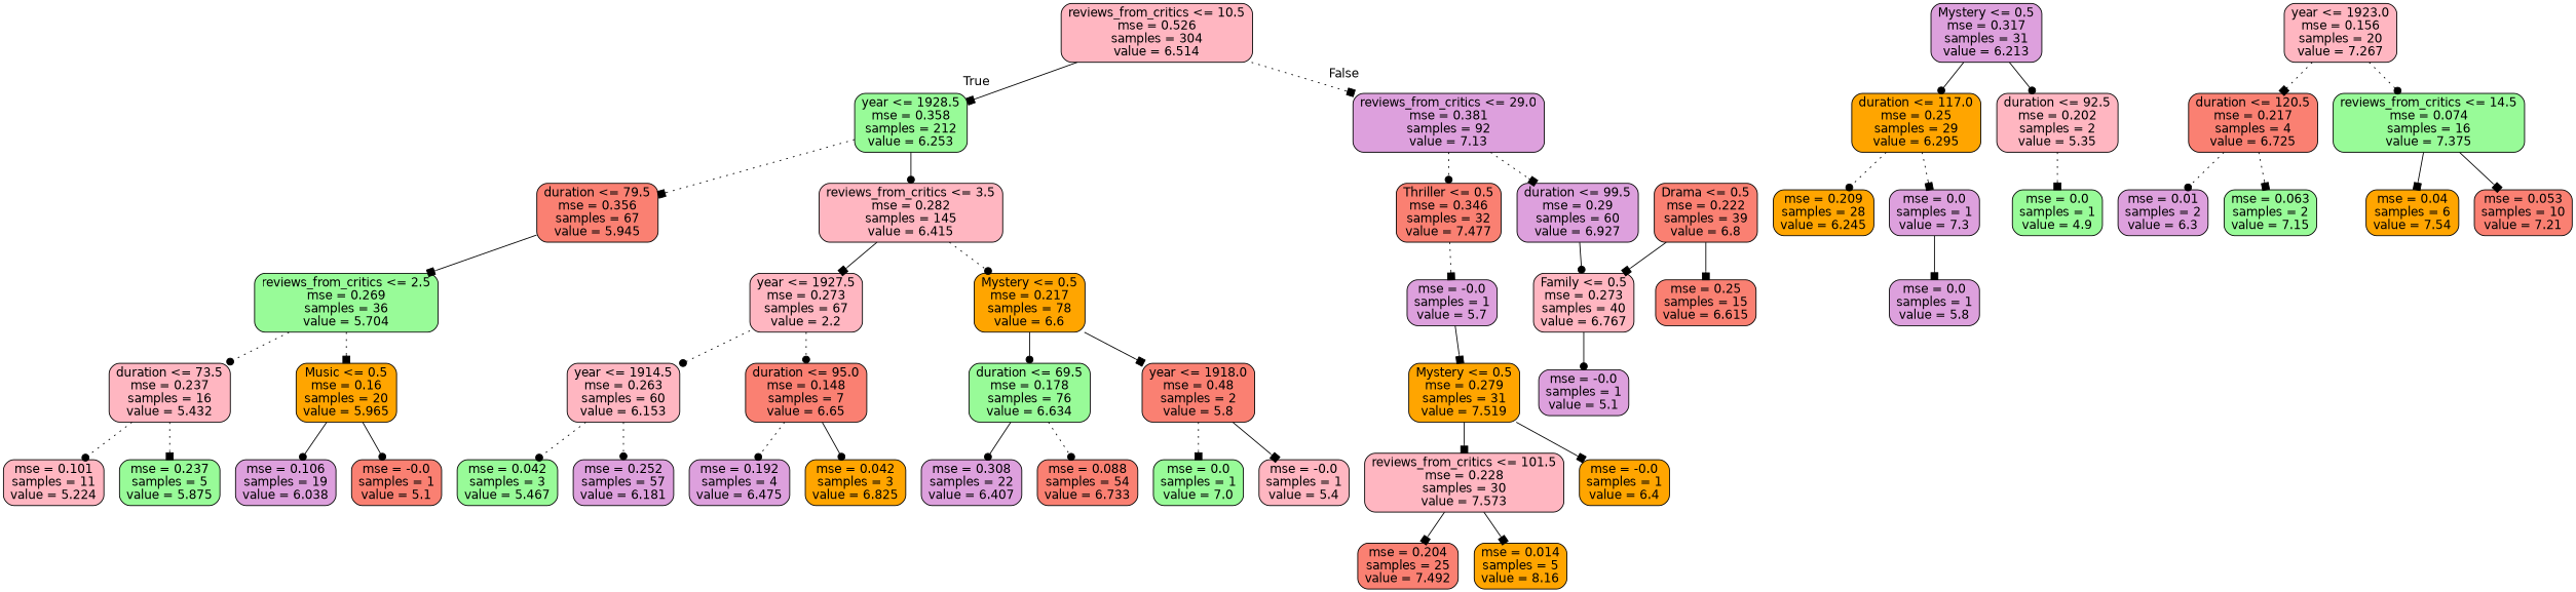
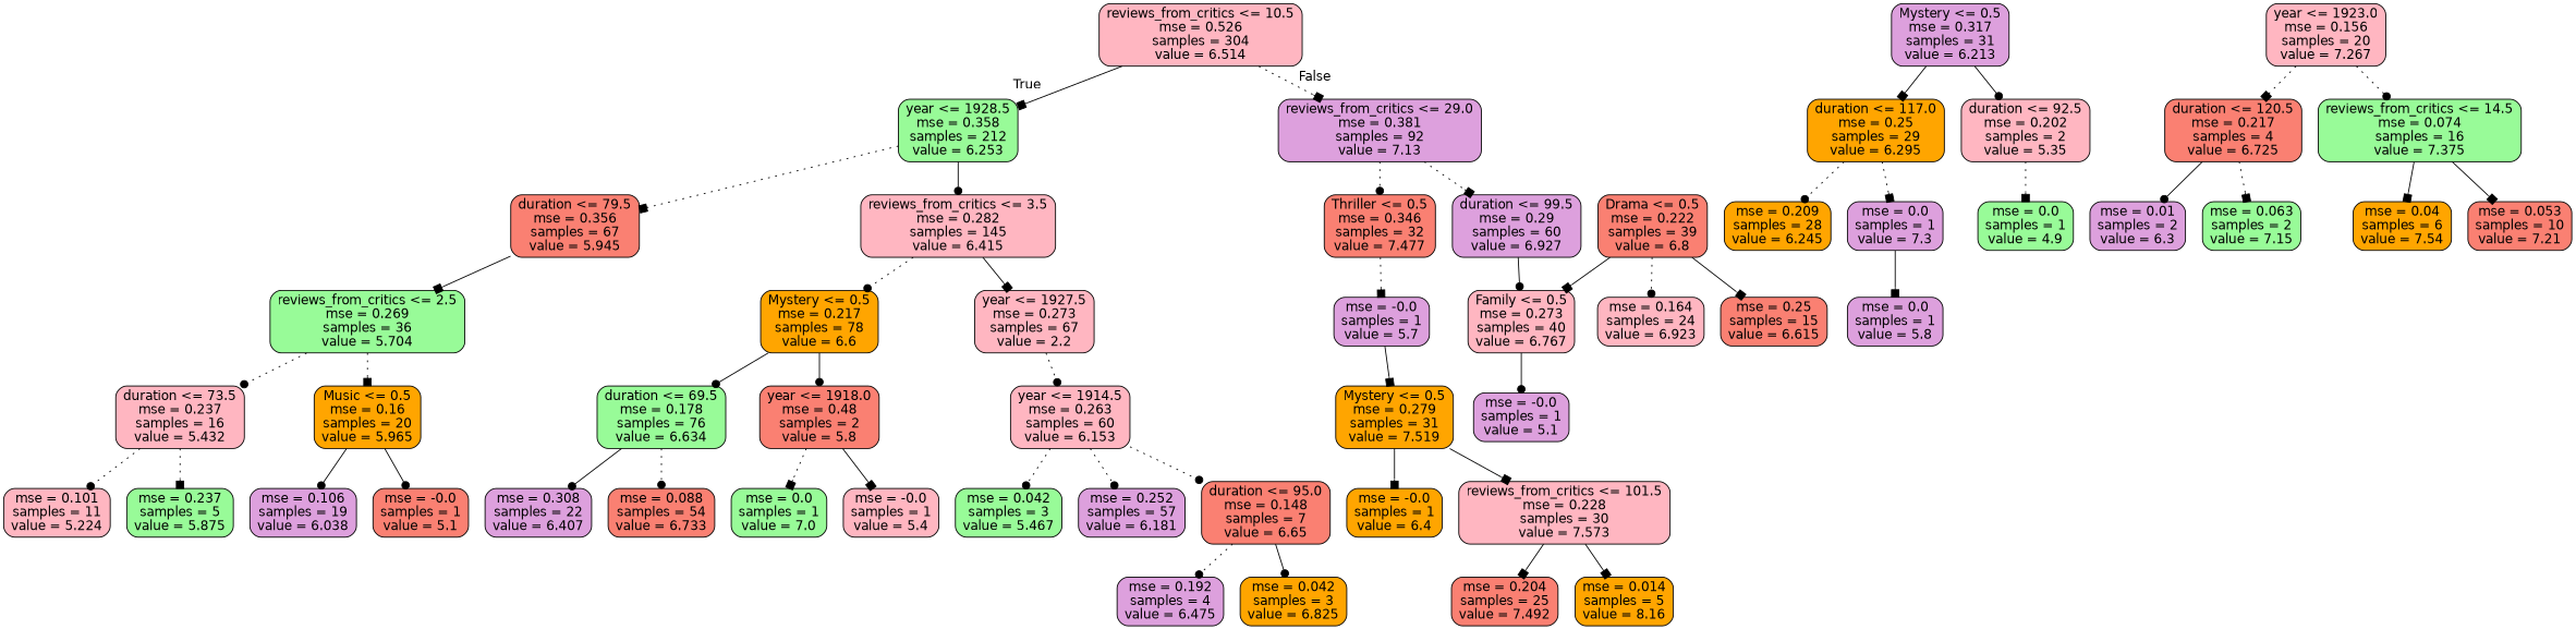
  digraph {
    node [color=black fillcolor=lightpink fontname=helvetica shape=box style="filled, rounded"]
    edge [arrowhead=box fontname=helvetica style=solid]
    n1 [label="reviews_from_critics <= 10.5\nmse = 0.526\nsamples = 304\nvalue = 6.514"]
    n2 [fillcolor=palegreen label="year <= 1928.5\nmse = 0.358\nsamples = 212\nvalue = 6.253"]
    n3 [fillcolor=plum label="reviews_from_critics <= 29.0\nmse = 0.381\nsamples = 92\nvalue = 7.13"]
    n4 [label="reviews_from_critics <= 3.5\nmse = 0.282\nsamples = 145\nvalue = 6.415"]
    n5 [fillcolor=salmon label="duration <= 79.5\nmse = 0.356\nsamples = 67\nvalue = 5.945"]
    n6 [fillcolor=plum label="duration <= 99.5\nmse = 0.29\nsamples = 60\nvalue = 6.927"]
    n7 [fillcolor=salmon label="Thriller <= 0.5\nmse = 0.346\nsamples = 32\nvalue = 7.477"]
    n8 [label="year <= 1927.5\nmse = 0.273\nsamples = 67\nvalue = 2.2"]
    n9 [fillcolor=orange label="Mystery <= 0.5\nmse = 0.217\nsamples = 78\nvalue = 6.6"]
    n10 [fillcolor=palegreen label="reviews_from_critics <= 2.5\nmse = 0.269\nsamples = 36\nvalue = 5.704"]
    n11 [label="year <= 1914.5\nmse = 0.263\nsamples = 60\nvalue = 6.153"]
    n12 [fillcolor=salmon label="duration <= 95.0\nmse = 0.148\nsamples = 7\nvalue = 6.65"]
    n13 [fillcolor=palegreen label="duration <= 69.5\nmse = 0.178\nsamples = 76\nvalue = 6.634"]
    n14 [fillcolor=salmon label="year <= 1918.0\nmse = 0.48\nsamples = 2\nvalue = 5.8"]
    n15 [fillcolor=palegreen label="mse = 0.042\nsamples = 3\nvalue = 5.467"]
    n16 [fillcolor=plum label="mse = 0.252\nsamples = 57\nvalue = 6.181"]
    n17 [fillcolor=plum label="mse = 0.192\nsamples = 4\nvalue = 6.475"]
    n18 [fillcolor=orange label="mse = 0.042\nsamples = 3\nvalue = 6.825"]
    n19 [fillcolor=plum label="mse = 0.308\nsamples = 22\nvalue = 6.407"]
    n20 [fillcolor=salmon label="mse = 0.088\nsamples = 54\nvalue = 6.733"]
    n21 [fillcolor=palegreen label="mse = 0.0\nsamples = 1\nvalue = 7.0"]
    n22 [label="mse = -0.0\nsamples = 1\nvalue = 5.4"]
    n23 [label="duration <= 73.5\nmse = 0.237\nsamples = 16\nvalue = 5.432"]
    n24 [fillcolor=orange label="Music <= 0.5\nmse = 0.16\nsamples = 20\nvalue = 5.965"]
    n25 [fillcolor=plum label="Mystery <= 0.5\nmse = 0.317\nsamples = 31\nvalue = 6.213"]
    n26 [fillcolor=orange label="duration <= 117.0\nmse = 0.25\nsamples = 29\nvalue = 6.295"]
    n27 [label="duration <= 92.5\nmse = 0.202\nsamples = 2\nvalue = 5.35"]
    n28 [label="mse = 0.101\nsamples = 11\nvalue = 5.224"]
    n29 [fillcolor=palegreen label="mse = 0.237\nsamples = 5\nvalue = 5.875"]
    n30 [fillcolor=plum label="mse = 0.106\nsamples = 19\nvalue = 6.038"]
    n31 [fillcolor=salmon label="mse = -0.0\nsamples = 1\nvalue = 5.1"]
    n32 [fillcolor=orange label="mse = 0.209\nsamples = 28\nvalue = 6.245"]
    n33 [fillcolor=plum label="mse = 0.0\nsamples = 1\nvalue = 7.3"]
    n34 [fillcolor=palegreen label="mse = 0.0\nsamples = 1\nvalue = 4.9"]
    n35 [fillcolor=plum label="mse = 0.0\nsamples = 1\nvalue = 5.8"]
    n36 [label="Family <= 0.5\nmse = 0.273\nsamples = 40\nvalue = 6.767"]
    n37 [fillcolor=plum label="mse = -0.0\nsamples = 1\nvalue = 5.7"]
    n38 [fillcolor=plum label="mse = -0.0\nsamples = 1\nvalue = 5.1"]
    n39 [label="year <= 1923.0\nmse = 0.156\nsamples = 20\nvalue = 7.267"]
    n40 [fillcolor=salmon label="duration <= 120.5\nmse = 0.217\nsamples = 4\nvalue = 6.725"]
    n41 [fillcolor=palegreen label="reviews_from_critics <= 14.5\nmse = 0.074\nsamples = 16\nvalue = 7.375"]
    n42 [fillcolor=salmon label="Drama <= 0.5\nmse = 0.222\nsamples = 39\nvalue = 6.8"]
    n43 [fillcolor=salmon label="mse = 0.25\nsamples = 15\nvalue = 6.615"]
+   n44 [label="mse = 0.164\nsamples = 24\nvalue = 6.923"]
    n45 [fillcolor=plum label="mse = 0.01\nsamples = 2\nvalue = 6.3"]
    n46 [fillcolor=palegreen label="mse = 0.063\nsamples = 2\nvalue = 7.15"]
    n47 [fillcolor=orange label="mse = 0.04\nsamples = 6\nvalue = 7.54"]
    n48 [fillcolor=salmon label="mse = 0.053\nsamples = 10\nvalue = 7.21"]
    n49 [fillcolor=orange label="Mystery <= 0.5\nmse = 0.279\nsamples = 31\nvalue = 7.519"]
    n50 [label="reviews_from_critics <= 101.5\nmse = 0.228\nsamples = 30\nvalue = 7.573"]
    n51 [fillcolor=orange label="mse = -0.0\nsamples = 1\nvalue = 6.4"]
    n52 [fillcolor=salmon label="mse = 0.204\nsamples = 25\nvalue = 7.492"]
    n53 [fillcolor=orange label="mse = 0.014\nsamples = 5\nvalue = 8.16"]
    n1 -> n2 [headlabel=True labelangle=45 labeldistance=2.5]
    n1 -> n3 [headlabel=False labelangle=-45 labeldistance=2.5 style=dotted]
    n2 -> n4 [arrowhead=dot]
    n2 -> n5 [style=dotted]
    n3 -> n6 [style=dotted]
    n3 -> n7 [arrowhead=dot style=dotted]
    n4 -> n8
    n4 -> n9 [arrowhead=dot style=dotted]
    n5 -> n10
    n6 -> n36 [arrowhead=dot]
    n7 -> n37 [style=dotted]
    n8 -> n11 [arrowhead=dot style=dotted]
-   n8 -> n12 [arrowhead=dot style=dotted]
+   n11 -> n12 [arrowhead=dot style=dotted]
    n9 -> n13 [arrowhead=dot]
-   n9 -> n14
+   n9 -> n14 [arrowhead=dot]
    n10 -> n23 [arrowhead=dot style=dotted]
    n10 -> n24 [style=dotted]
    n11 -> n15 [arrowhead=dot style=dotted]
    n11 -> n16 [arrowhead=dot style=dotted]
    n12 -> n17 [arrowhead=dot style=dotted]
    n12 -> n18 [arrowhead=dot]
    n13 -> n19 [arrowhead=dot]
    n13 -> n20 [arrowhead=dot style=dotted]
    n14 -> n21 [style=dotted]
    n14 -> n22
    n23 -> n28 [arrowhead=dot style=dotted]
    n23 -> n29 [style=dotted]
    n24 -> n30 [arrowhead=dot]
    n24 -> n31 [arrowhead=dot]
-   n25 -> n26 [arrowhead=dot]
+   n25 -> n26
    n25 -> n27 [arrowhead=dot]
    n26 -> n32 [arrowhead=dot style=dotted]
    n26 -> n33 [style=dotted]
    n27 -> n34 [style=dotted]
    n33 -> n35
    n36 -> n38 [arrowhead=dot]
    n37 -> n49
    n39 -> n40 [style=dotted]
    n39 -> n41 [arrowhead=dot style=dotted]
-   n40 -> n45 [arrowhead=dot style=dotted]
+   n40 -> n45 [arrowhead=dot]
    n40 -> n46 [style=dotted]
    n41 -> n47
    n41 -> n48
    n42 -> n36
    n42 -> n43
+   n42 -> n44 [arrowhead=dot style=dotted]
    n49 -> n50
    n49 -> n51
    n50 -> n52
    n50 -> n53
  }
